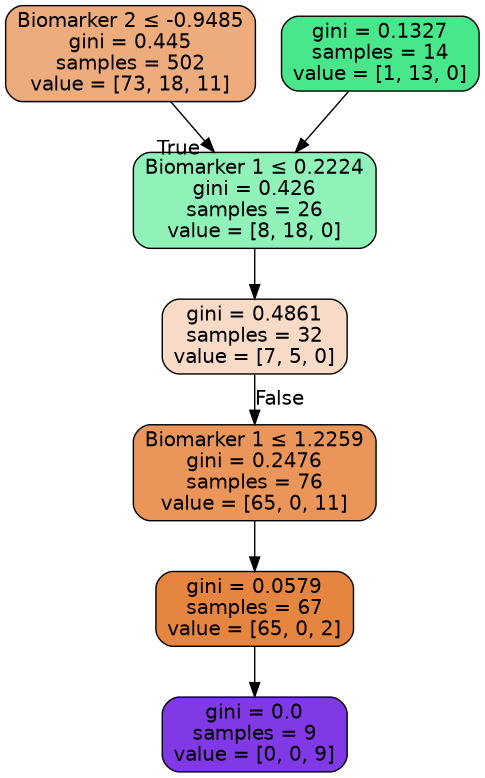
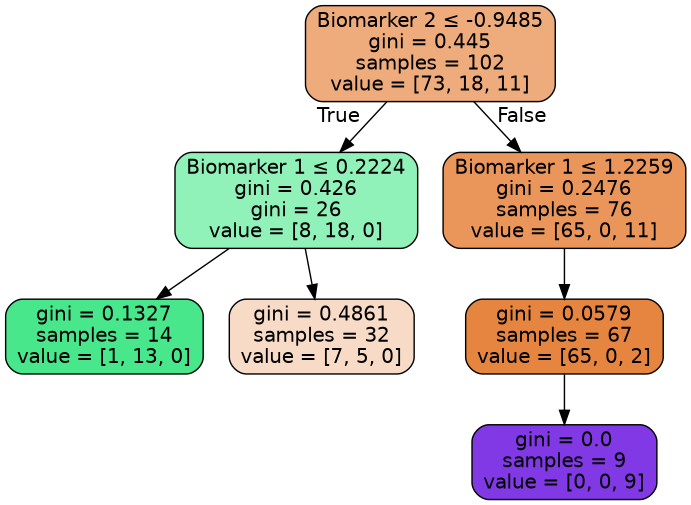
  digraph {
    node [color=black fontname=helvetica shape=box style="filled, rounded"]
    edge [fontname=helvetica]
-   n1 [fillcolor="#e58139a7" label=<Biomarker 2 &le; -0.9485<br/>gini = 0.445<br/>samples = 502<br/>value = [73, 18, 11]>]
-   n2 [fillcolor="#39e5818e" label=<Biomarker 1 &le; 0.2224<br/>gini = 0.426<br/>samples = 26<br/>value = [8, 18, 0]>]
+   n1 [fillcolor="#e58139a7" label=<Biomarker 2 &le; -0.9485<br/>gini = 0.445<br/>samples = 102<br/>value = [73, 18, 11]>]
+   n2 [fillcolor="#39e5818e" label=<Biomarker 1 &le; 0.2224<br/>gini = 0.426<br/>gini = 26<br/>value = [8, 18, 0]>]
    n3 [fillcolor="#e58139d4" label=<Biomarker 1 &le; 1.2259<br/>gini = 0.2476<br/>samples = 76<br/>value = [65, 0, 11]>]
    n4 [fillcolor="#39e581eb" label=<gini = 0.1327<br/>samples = 14<br/>value = [1, 13, 0]>]
    n5 [fillcolor="#e5813949" label=<gini = 0.4861<br/>samples = 32<br/>value = [7, 5, 0]>]
    n6 [fillcolor="#e58139f7" label=<gini = 0.0579<br/>samples = 67<br/>value = [65, 0, 2]>]
    n7 [fillcolor="#8139e5ff" label=<gini = 0.0<br/>samples = 9<br/>value = [0, 0, 9]>]
    n1 -> n2 [headlabel=True labelangle=45 labeldistance=2.5]
-   n5 -> n3 [headlabel=False labelangle=-45 labeldistance=2.5]
-   n4 -> n2
+   n1 -> n3 [headlabel=False labelangle=-45 labeldistance=2.5]
+   n2 -> n4
    n2 -> n5
    n3 -> n6
    n6 -> n7
  }
